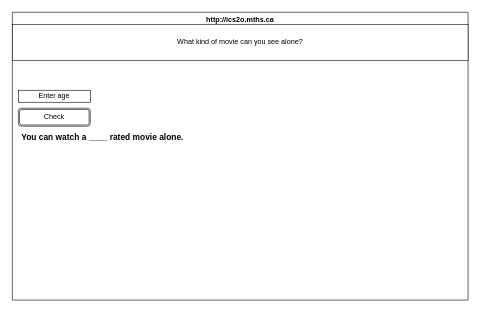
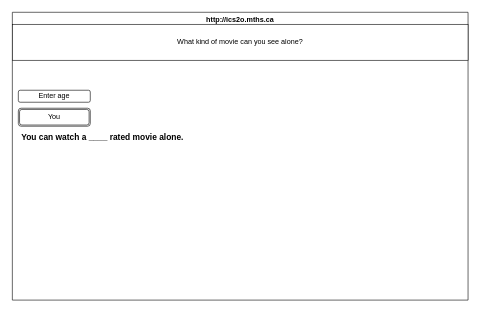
  <mxCell id="0" />
  <mxCell id="1" parent="0" />
  <mxCell id="2" value="http://ics2o.mths.ca" style="swimlane;whiteSpace=wrap;html=1;" parent="1" vertex="1"><mxGeometry x="20" y="20" width="760" height="480" as="geometry" /></mxCell>
  <mxCell id="3" value="What kind of movie can you see alone?" style="rounded=0;whiteSpace=wrap;html=1;" vertex="1" parent="2"><mxGeometry y="20" width="760" height="60" as="geometry" /></mxCell>
- <mxCell id="4" value="Enter age" style="rounded=0;whiteSpace=wrap;html=1;" vertex="1" parent="2"><mxGeometry x="10" y="130" width="120" height="20" as="geometry" /></mxCell>
- <mxCell id="5" value="Check" style="shape=ext;double=1;rounded=1;whiteSpace=wrap;html=1;" vertex="1" parent="2"><mxGeometry x="10" y="160" width="120" height="30" as="geometry" /></mxCell>
+ <mxCell id="4" value="Enter age" style="whiteSpace=wrap;html=1;rounded=1;" vertex="1" parent="2"><mxGeometry x="10" y="130" width="120" height="20" as="geometry" /></mxCell>
+ <mxCell id="5" value="You" style="shape=ext;double=1;rounded=1;whiteSpace=wrap;html=1;" vertex="1" parent="2"><mxGeometry x="10" y="160" width="120" height="30" as="geometry" /></mxCell>
  <mxCell id="6" value="&lt;font style=&quot;font-size: 14px;&quot;&gt;You can watch a ____ rated movie alone.&lt;/font&gt;" style="text;strokeColor=none;fillColor=none;html=1;fontSize=24;fontStyle=1;verticalAlign=middle;align=center;" vertex="1" parent="2"><mxGeometry x="120" y="180" width="60" height="50" as="geometry" /></mxCell>
